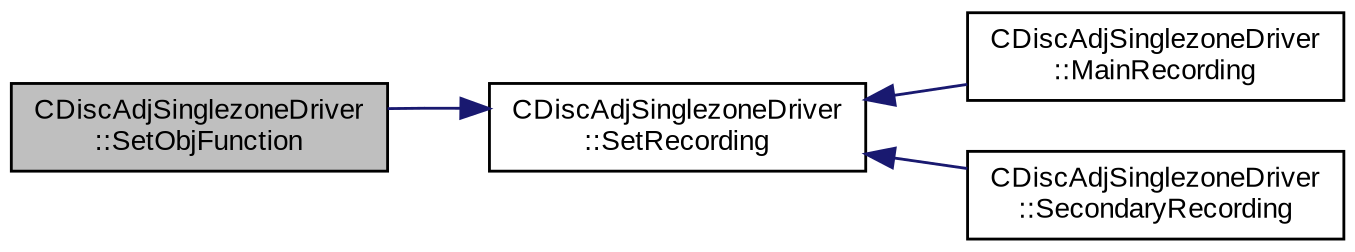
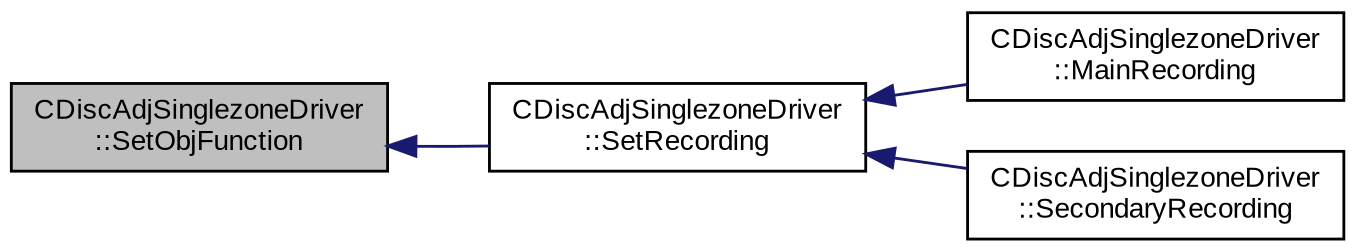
  digraph {
    fontname="Liberation Sans"
    rankdir=LR
    node [color=black fillcolor=white fontname="Liberation Sans" fontsize=10 shape=record style=filled]
    edge [color=midnightblue dir=back fontname="Liberation Sans" fontsize=10 labelfontname=Helvetica labelfontsize=10 style=solid]
    n1 [fillcolor=grey75 fontcolor=black height=0.2 label="CDiscAdjSinglezoneDriver\l::SetObjFunction" width=0.4]
    n2 [height=0.2 label="CDiscAdjSinglezoneDriver\l::SetRecording" width=0.4]
    n3 [height=0.2 label="CDiscAdjSinglezoneDriver\l::MainRecording" width=0.4]
    n4 [height=0.2 label="CDiscAdjSinglezoneDriver\l::SecondaryRecording" width=0.4]
-   n2 -> n1
+   n1 -> n2
    n2 -> n3
    n2 -> n4
  }
